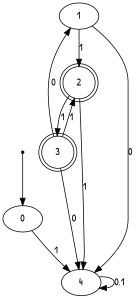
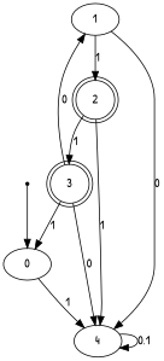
  digraph {
    fontname="Patrick Hand"
    node [fontname="Patrick Hand"]
    edge [fontname="Patrick Hand"]
    inic [shape=point]
    0
    4
    1
    2 [shape=doublecircle]
    3 [shape=doublecircle]
    inic -> 0
    0 -> 4 [label=1]
    4 -> 4 [label="0,1"]
    1 -> 4 [label=0]
    1 -> 2 [label=1]
    2 -> 4 [label=1]
    2 -> 3 [label=1]
    3 -> 4 [label=0]
    3 -> 1 [label=0]
-   3 -> 2 [label=1]
+   3 -> 0 [label=1]
  }
